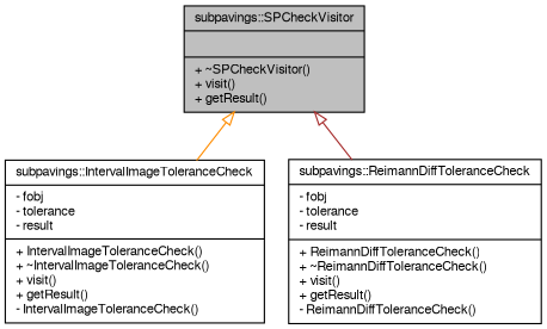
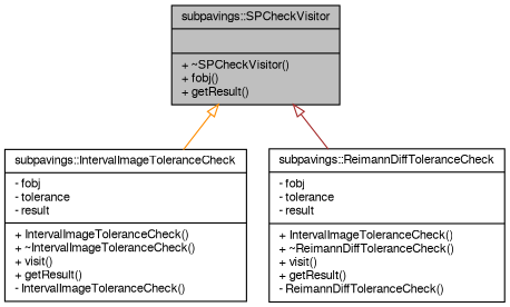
  digraph {
    node [color=black fillcolor=white fontname=FreeSans fontsize=10 shape=record style=filled]
    edge [arrowtail=onormal dir=back fontname=FreeSans fontsize=10 labelfontname=FreeSans labelfontsize=10 style=solid]
-   n1 [fillcolor=grey75 fontcolor=black height=0.2 label="{subpavings::SPCheckVisitor\n||+ ~SPCheckVisitor()\l+ visit()\l+ getResult()\l}" width=0.4]
+   n1 [fillcolor=grey75 fontcolor=black height=0.2 label="{subpavings::SPCheckVisitor\n||+ ~SPCheckVisitor()\l+ fobj()\l+ getResult()\l}" width=0.4]
    n2 [height=0.2 label="{subpavings::IntervalImageToleranceCheck\n|- fobj\l- tolerance\l- result\l|+ IntervalImageToleranceCheck()\l+ ~IntervalImageToleranceCheck()\l+ visit()\l+ getResult()\l- IntervalImageToleranceCheck()\l}" width=0.4]
-   n3 [height=0.2 label="{subpavings::ReimannDiffToleranceCheck\n|- fobj\l- tolerance\l- result\l|+ ReimannDiffToleranceCheck()\l+ ~ReimannDiffToleranceCheck()\l+ visit()\l+ getResult()\l- ReimannDiffToleranceCheck()\l}" width=0.4]
+   n3 [height=0.2 label="{subpavings::ReimannDiffToleranceCheck\n|- fobj\l- tolerance\l- result\l|+ IntervalImageToleranceCheck()\l+ ~ReimannDiffToleranceCheck()\l+ visit()\l+ getResult()\l- ReimannDiffToleranceCheck()\l}" width=0.4]
    n1 -> n2 [color=darkorange]
    n1 -> n3 [color=brown]
  }
